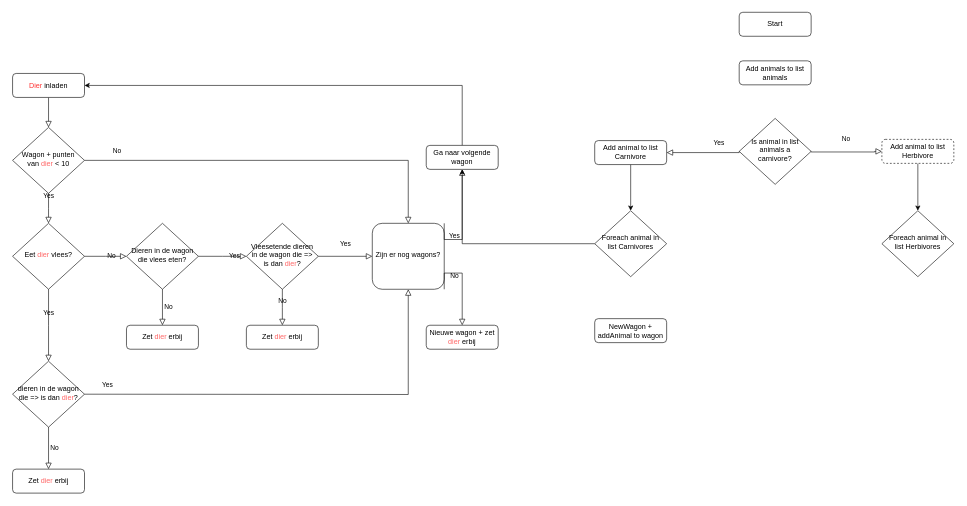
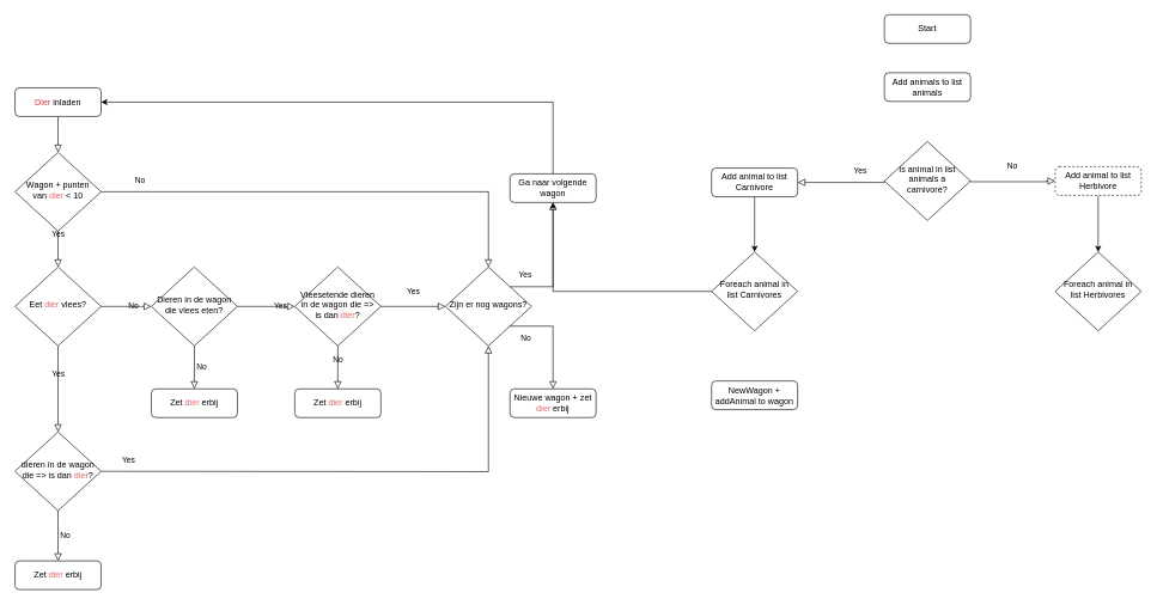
  <mxCell id="0" />
  <mxCell id="1" parent="0" />
  <mxCell id="2" value="" style="rounded=0;html=1;jettySize=auto;orthogonalLoop=1;fontSize=11;endArrow=block;endFill=0;endSize=8;strokeWidth=1;shadow=0;labelBackgroundColor=none;edgeStyle=orthogonalEdgeStyle;" parent="1" source="3" target="6" edge="1"><mxGeometry relative="1" as="geometry" /></mxCell>
  <mxCell id="3" value="&lt;font color=&quot;#ff3333&quot;&gt;Dier&lt;/font&gt; inladen" style="rounded=1;whiteSpace=wrap;html=1;fontSize=12;glass=0;strokeWidth=1;shadow=0;" parent="1" vertex="1"><mxGeometry x="20" y="122" width="120" height="40" as="geometry" /></mxCell>
  <mxCell id="4" value="Yes" style="rounded=0;html=1;jettySize=auto;orthogonalLoop=1;fontSize=11;endArrow=block;endFill=0;endSize=8;strokeWidth=1;shadow=0;labelBackgroundColor=none;edgeStyle=orthogonalEdgeStyle;" parent="1" source="6" edge="1"><mxGeometry y="20" relative="1" as="geometry"><mxPoint as="offset" /><mxPoint x="80" y="372" as="targetPoint" /></mxGeometry></mxCell>
  <mxCell id="5" value="No" style="edgeStyle=orthogonalEdgeStyle;rounded=0;html=1;jettySize=auto;orthogonalLoop=1;fontSize=11;endArrow=block;endFill=0;endSize=8;strokeWidth=1;shadow=0;labelBackgroundColor=none;entryX=0.5;entryY=0;entryDx=0;entryDy=0;" parent="1" source="6" target="22" edge="1"><mxGeometry x="-0.833" y="15" relative="1" as="geometry"><mxPoint as="offset" /><mxPoint x="620" y="267" as="targetPoint" /></mxGeometry></mxCell>
  <mxCell id="6" value="Wagon + punten van &lt;font color=&quot;#ff6666&quot;&gt;dier&lt;/font&gt; &amp;lt; 10" style="rhombus;whiteSpace=wrap;html=1;shadow=0;fontFamily=Helvetica;fontSize=12;align=center;strokeWidth=1;spacing=6;spacingTop=-4;" parent="1" vertex="1"><mxGeometry x="20" y="212" width="120" height="110" as="geometry" /></mxCell>
  <mxCell id="7" value="Vleesetende dieren in de wagon die =&amp;gt; is dan &lt;font color=&quot;#ff6666&quot;&gt;dier&lt;/font&gt;?" style="rhombus;whiteSpace=wrap;html=1;shadow=0;fontFamily=Helvetica;fontSize=12;align=center;strokeWidth=1;spacing=6;spacingTop=-4;" parent="1" vertex="1"><mxGeometry x="410" y="372" width="120" height="110" as="geometry" /></mxCell>
  <mxCell id="8" value="Zet &lt;font color=&quot;#ff6666&quot;&gt;dier&lt;/font&gt; erbij" style="rounded=1;whiteSpace=wrap;html=1;fontSize=12;glass=0;strokeWidth=1;shadow=0;" parent="1" vertex="1"><mxGeometry x="410" y="542" width="120" height="40" as="geometry" /></mxCell>
  <mxCell id="9" value="Eet &lt;font color=&quot;#ff6666&quot;&gt;dier&lt;/font&gt; vlees?" style="rhombus;whiteSpace=wrap;html=1;shadow=0;fontFamily=Helvetica;fontSize=12;align=center;strokeWidth=1;spacing=6;spacingTop=-4;" parent="1" vertex="1"><mxGeometry x="20" y="372" width="120" height="110" as="geometry" /></mxCell>
  <mxCell id="10" value="No" style="edgeStyle=orthogonalEdgeStyle;rounded=0;html=1;jettySize=auto;orthogonalLoop=1;fontSize=11;endArrow=block;endFill=0;endSize=8;strokeWidth=1;shadow=0;labelBackgroundColor=none;exitX=1;exitY=0.5;exitDx=0;exitDy=0;" parent="1" source="9" edge="1"><mxGeometry y="10" relative="1" as="geometry"><mxPoint as="offset" /><mxPoint x="150" y="277" as="sourcePoint" /><mxPoint x="210" y="427" as="targetPoint" /></mxGeometry></mxCell>
  <mxCell id="11" value="Yes" style="rounded=0;html=1;jettySize=auto;orthogonalLoop=1;fontSize=11;endArrow=block;endFill=0;endSize=8;strokeWidth=1;shadow=0;labelBackgroundColor=none;edgeStyle=orthogonalEdgeStyle;exitX=0.5;exitY=1;exitDx=0;exitDy=0;entryX=0.5;entryY=0;entryDx=0;entryDy=0;" parent="1" source="9" edge="1"><mxGeometry y="20" relative="1" as="geometry"><mxPoint as="offset" /><mxPoint x="280" y="492" as="sourcePoint" /><mxPoint x="80" y="602" as="targetPoint" /></mxGeometry></mxCell>
  <mxCell id="12" value="Dieren in de wagon die vlees eten?" style="rhombus;whiteSpace=wrap;html=1;shadow=0;fontFamily=Helvetica;fontSize=12;align=center;strokeWidth=1;spacing=6;spacingTop=-4;" parent="1" vertex="1"><mxGeometry x="210" y="372" width="120" height="110" as="geometry" /></mxCell>
  <mxCell id="13" value="Yes" style="rounded=0;html=1;jettySize=auto;orthogonalLoop=1;fontSize=11;endArrow=block;endFill=0;endSize=8;strokeWidth=1;shadow=0;labelBackgroundColor=none;edgeStyle=orthogonalEdgeStyle;exitX=1;exitY=0.5;exitDx=0;exitDy=0;" parent="1" source="12" edge="1"><mxGeometry y="20" relative="1" as="geometry"><mxPoint as="offset" /><mxPoint x="90" y="492" as="sourcePoint" /><mxPoint x="410" y="427" as="targetPoint" /></mxGeometry></mxCell>
  <mxCell id="14" value="Yes" style="rounded=0;html=1;jettySize=auto;orthogonalLoop=1;fontSize=11;endArrow=block;endFill=0;endSize=8;strokeWidth=1;shadow=0;labelBackgroundColor=none;edgeStyle=orthogonalEdgeStyle;exitX=1;exitY=0.5;exitDx=0;exitDy=0;entryX=0;entryY=0.5;entryDx=0;entryDy=0;" parent="1" source="7" edge="1" target="22"><mxGeometry y="20" relative="1" as="geometry"><mxPoint as="offset" /><mxPoint x="340" y="437" as="sourcePoint" /><mxPoint x="640" y="342" as="targetPoint" /><Array as="points"><mxPoint x="610" y="427" /><mxPoint x="610" y="427" /></Array></mxGeometry></mxCell>
  <mxCell id="15" value="No" style="edgeStyle=orthogonalEdgeStyle;rounded=0;html=1;jettySize=auto;orthogonalLoop=1;fontSize=11;endArrow=block;endFill=0;endSize=8;strokeWidth=1;shadow=0;labelBackgroundColor=none;exitX=0.5;exitY=1;exitDx=0;exitDy=0;" parent="1" source="7" edge="1"><mxGeometry y="10" relative="1" as="geometry"><mxPoint as="offset" /><mxPoint x="150" y="437" as="sourcePoint" /><mxPoint x="470" y="542" as="targetPoint" /></mxGeometry></mxCell>
  <mxCell id="16" value="dieren in de wagon die =&amp;gt; is dan &lt;font color=&quot;#ff6666&quot;&gt;dier&lt;/font&gt;?" style="rhombus;whiteSpace=wrap;html=1;shadow=0;fontFamily=Helvetica;fontSize=12;align=center;strokeWidth=1;spacing=6;spacingTop=-4;" parent="1" vertex="1"><mxGeometry x="20" y="602" width="120" height="110" as="geometry" /></mxCell>
  <mxCell id="17" value="Yes" style="rounded=0;html=1;jettySize=auto;orthogonalLoop=1;fontSize=11;endArrow=block;endFill=0;endSize=8;strokeWidth=1;shadow=0;labelBackgroundColor=none;edgeStyle=orthogonalEdgeStyle;exitX=1;exitY=0.5;exitDx=0;exitDy=0;entryX=0.5;entryY=1;entryDx=0;entryDy=0;" parent="1" edge="1" target="22"><mxGeometry x="-0.893" y="15" relative="1" as="geometry"><mxPoint as="offset" /><mxPoint x="140" y="657" as="sourcePoint" /><mxPoint x="680" y="512" as="targetPoint" /></mxGeometry></mxCell>
  <mxCell id="18" value="No" style="edgeStyle=orthogonalEdgeStyle;rounded=0;html=1;jettySize=auto;orthogonalLoop=1;fontSize=11;endArrow=block;endFill=0;endSize=8;strokeWidth=1;shadow=0;labelBackgroundColor=none;exitX=0.5;exitY=1;exitDx=0;exitDy=0;entryX=0.5;entryY=0;entryDx=0;entryDy=0;" parent="1" source="16" target="21" edge="1"><mxGeometry y="10" relative="1" as="geometry"><mxPoint as="offset" /><mxPoint x="-40" y="667" as="sourcePoint" /><mxPoint x="280" y="772" as="targetPoint" /></mxGeometry></mxCell>
  <mxCell id="19" value="Zet &lt;font color=&quot;#ff6666&quot;&gt;dier&lt;/font&gt; erbij" style="rounded=1;whiteSpace=wrap;html=1;fontSize=12;glass=0;strokeWidth=1;shadow=0;" parent="1" vertex="1"><mxGeometry x="210" y="542" width="120" height="40" as="geometry" /></mxCell>
  <mxCell id="20" value="No" style="edgeStyle=orthogonalEdgeStyle;rounded=0;html=1;jettySize=auto;orthogonalLoop=1;fontSize=11;endArrow=block;endFill=0;endSize=8;strokeWidth=1;shadow=0;labelBackgroundColor=none;exitX=0.5;exitY=1;exitDx=0;exitDy=0;entryX=0.5;entryY=0;entryDx=0;entryDy=0;" parent="1" source="12" target="19" edge="1"><mxGeometry y="10" relative="1" as="geometry"><mxPoint as="offset" /><mxPoint x="480" y="492" as="sourcePoint" /><mxPoint x="480" y="552" as="targetPoint" /></mxGeometry></mxCell>
  <mxCell id="21" value="Zet &lt;font color=&quot;#ff6666&quot;&gt;dier&lt;/font&gt; erbij" style="rounded=1;whiteSpace=wrap;html=1;fontSize=12;glass=0;strokeWidth=1;shadow=0;" parent="1" vertex="1"><mxGeometry x="20" y="782" width="120" height="40" as="geometry" /></mxCell>
- <mxCell id="22" value="Zijn er nog wagons?" style="whiteSpace=wrap;html=1;shadow=0;fontFamily=Helvetica;fontSize=12;align=center;strokeWidth=1;spacing=6;spacingTop=-4;rounded=1;" vertex="1" parent="1"><mxGeometry x="620" y="372" width="120" height="110" as="geometry" /></mxCell>
+ <mxCell id="22" value="Zijn er nog wagons?" style="rhombus;whiteSpace=wrap;html=1;shadow=0;fontFamily=Helvetica;fontSize=12;align=center;strokeWidth=1;spacing=6;spacingTop=-4;" vertex="1" parent="1"><mxGeometry x="620" y="372" width="120" height="110" as="geometry" /></mxCell>
  <mxCell id="23" value="No" style="edgeStyle=orthogonalEdgeStyle;rounded=0;html=1;jettySize=auto;orthogonalLoop=1;fontSize=11;endArrow=block;endFill=0;endSize=8;strokeWidth=1;shadow=0;labelBackgroundColor=none;exitX=1;exitY=1;exitDx=0;exitDy=0;entryX=0.5;entryY=0;entryDx=0;entryDy=0;" edge="1" parent="1" source="22" target="24"><mxGeometry x="-0.696" y="-17" relative="1" as="geometry"><mxPoint as="offset" /><mxPoint x="480" y="492" as="sourcePoint" /><mxPoint x="850" y="462" as="targetPoint" /><Array as="points"><mxPoint x="770" y="455" /></Array></mxGeometry></mxCell>
  <mxCell id="24" value="Nieuwe wagon + zet &lt;font color=&quot;#ff6666&quot;&gt;dier&lt;/font&gt; erbij" style="rounded=1;whiteSpace=wrap;html=1;fontSize=12;glass=0;strokeWidth=1;shadow=0;" vertex="1" parent="1"><mxGeometry x="710" y="542" width="120" height="40" as="geometry" /></mxCell>
  <mxCell id="25" style="edgeStyle=orthogonalEdgeStyle;rounded=0;orthogonalLoop=1;jettySize=auto;html=1;entryX=1;entryY=0.5;entryDx=0;entryDy=0;" edge="1" parent="1" source="26" target="3"><mxGeometry relative="1" as="geometry"><Array as="points"><mxPoint x="770" y="142" /></Array></mxGeometry></mxCell>
  <mxCell id="26" value="Ga naar volgende wagon" style="rounded=1;whiteSpace=wrap;html=1;fontSize=12;glass=0;strokeWidth=1;shadow=0;" vertex="1" parent="1"><mxGeometry x="710" y="242" width="120" height="40" as="geometry" /></mxCell>
  <mxCell id="27" value="Yes" style="rounded=0;html=1;jettySize=auto;orthogonalLoop=1;fontSize=11;endArrow=block;endFill=0;endSize=8;strokeWidth=1;shadow=0;labelBackgroundColor=none;edgeStyle=orthogonalEdgeStyle;exitX=1;exitY=0;exitDx=0;exitDy=0;entryX=0.5;entryY=1;entryDx=0;entryDy=0;" edge="1" parent="1" source="22" target="26"><mxGeometry x="-0.761" y="17" relative="1" as="geometry"><mxPoint as="offset" /><mxPoint x="540" y="437" as="sourcePoint" /><mxPoint x="630" y="437" as="targetPoint" /><Array as="points"><mxPoint x="770" y="399" /><mxPoint x="770" y="282" /></Array></mxGeometry></mxCell>
  <mxCell id="28" value="Start" style="rounded=1;whiteSpace=wrap;html=1;fontSize=12;glass=0;strokeWidth=1;shadow=0;" vertex="1" parent="1"><mxGeometry x="1232" y="20" width="120" height="40" as="geometry" /></mxCell>
  <mxCell id="29" value="Is animal in list animals a carnivore?" style="rhombus;whiteSpace=wrap;html=1;shadow=0;fontFamily=Helvetica;fontSize=12;align=center;strokeWidth=1;spacing=6;spacingTop=-4;" vertex="1" parent="1"><mxGeometry x="1232" y="197" width="120" height="110" as="geometry" /></mxCell>
  <mxCell id="30" value="Add animals to list animals" style="rounded=1;whiteSpace=wrap;html=1;fontSize=12;glass=0;strokeWidth=1;shadow=0;" vertex="1" parent="1"><mxGeometry x="1232" y="101" width="120" height="40" as="geometry" /></mxCell>
  <mxCell id="31" value="Yes" style="rounded=0;html=1;jettySize=auto;orthogonalLoop=1;fontSize=11;endArrow=block;endFill=0;endSize=8;strokeWidth=1;shadow=0;labelBackgroundColor=none;edgeStyle=orthogonalEdgeStyle;exitX=0;exitY=0.5;exitDx=0;exitDy=0;entryX=1;entryY=0.5;entryDx=0;entryDy=0;" edge="1" parent="1" source="29" target="33"><mxGeometry x="-0.431" y="-16" relative="1" as="geometry"><mxPoint x="-1" as="offset" /><mxPoint x="1036" y="254" as="sourcePoint" /><mxPoint x="1111" y="254" as="targetPoint" /><Array as="points"><mxPoint x="1232" y="254" /></Array></mxGeometry></mxCell>
  <mxCell id="32" style="edgeStyle=orthogonalEdgeStyle;rounded=0;orthogonalLoop=1;jettySize=auto;html=1;entryX=0.5;entryY=0;entryDx=0;entryDy=0;" edge="1" parent="1" source="33" target="38"><mxGeometry relative="1" as="geometry" /></mxCell>
  <mxCell id="33" value="Add animal to list Carnivore" style="rounded=1;whiteSpace=wrap;html=1;fontSize=12;glass=0;strokeWidth=1;shadow=0;" vertex="1" parent="1"><mxGeometry x="991" y="234" width="120" height="40" as="geometry" /></mxCell>
  <mxCell id="34" value="No" style="rounded=0;html=1;jettySize=auto;orthogonalLoop=1;fontSize=11;endArrow=block;endFill=0;endSize=8;strokeWidth=1;shadow=0;labelBackgroundColor=none;edgeStyle=orthogonalEdgeStyle;exitX=1;exitY=0.5;exitDx=0;exitDy=0;entryX=0;entryY=0.5;entryDx=0;entryDy=0;" edge="1" parent="1" source="29" target="36"><mxGeometry y="21" relative="1" as="geometry"><mxPoint x="-1" as="offset" /><mxPoint x="1378" y="253.29" as="sourcePoint" /><mxPoint x="1468" y="253.29" as="targetPoint" /><Array as="points"><mxPoint x="1458" y="253" /></Array></mxGeometry></mxCell>
  <mxCell id="35" style="edgeStyle=orthogonalEdgeStyle;rounded=0;orthogonalLoop=1;jettySize=auto;html=1;entryX=0.5;entryY=0;entryDx=0;entryDy=0;" edge="1" parent="1" source="36" target="40"><mxGeometry relative="1" as="geometry" /></mxCell>
  <mxCell id="36" value="Add animal to list Herbivore" style="rounded=1;whiteSpace=wrap;html=1;fontSize=12;glass=0;strokeWidth=1;shadow=0;dashed=1;" vertex="1" parent="1"><mxGeometry x="1470" y="232" width="120" height="40" as="geometry" /></mxCell>
  <mxCell id="37" style="edgeStyle=orthogonalEdgeStyle;rounded=0;orthogonalLoop=1;jettySize=auto;html=1;" edge="1" parent="1" source="38" target="26"><mxGeometry relative="1" as="geometry" /></mxCell>
  <mxCell id="38" value="Foreach animal in list Carnivores" style="rhombus;whiteSpace=wrap;html=1;shadow=0;fontFamily=Helvetica;fontSize=12;align=center;strokeWidth=1;spacing=6;spacingTop=-4;" vertex="1" parent="1"><mxGeometry x="991" y="351" width="120" height="110" as="geometry" /></mxCell>
  <mxCell id="39" value="NewWagon + addAnimal to wagon" style="rounded=1;whiteSpace=wrap;html=1;fontSize=12;glass=0;strokeWidth=1;shadow=0;" vertex="1" parent="1"><mxGeometry x="991" y="531" width="120" height="40" as="geometry" /></mxCell>
  <mxCell id="40" value="Foreach animal in list Herbivores" style="rhombus;whiteSpace=wrap;html=1;shadow=0;fontFamily=Helvetica;fontSize=12;align=center;strokeWidth=1;spacing=6;spacingTop=-4;" vertex="1" parent="1"><mxGeometry x="1470" y="351" width="120" height="110" as="geometry" /></mxCell>
